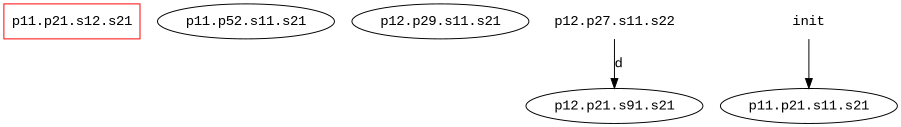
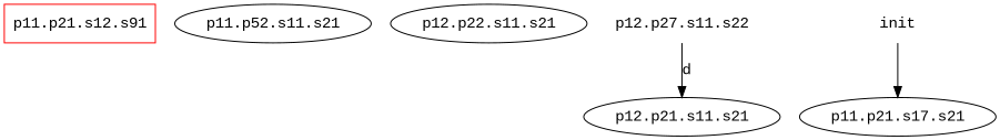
  digraph {
    fontname="Liberation Mono"
    node [fontname="Liberation Mono" shape=ellipse]
    edge [fontname="Liberation Mono"]
-   "p11.p21.s12.s21" [color=red shape=box]
+   "p11.p21.s12.s21" [color=red shape=box label="p11.p21.s12.s91"]
    n2 [label="p11.p52.s11.s21"]
-   "p12.p22.s11.s21" [label="p12.p29.s11.s21"]
+   "p12.p22.s11.s21"
    n4 [label="p12.p27.s11.s22" shape=plaintext]
-   "p12.p21.s11.s21" [label="p12.p21.s91.s21"]
+   "p12.p21.s11.s21"
    init [shape=plaintext]
-   "p11.p21.s11.s21"
+   "p11.p21.s11.s21" [label="p11.p21.s17.s21"]
    n4 -> "p12.p21.s11.s21" [label=d]
    init -> "p11.p21.s11.s21"
  }
